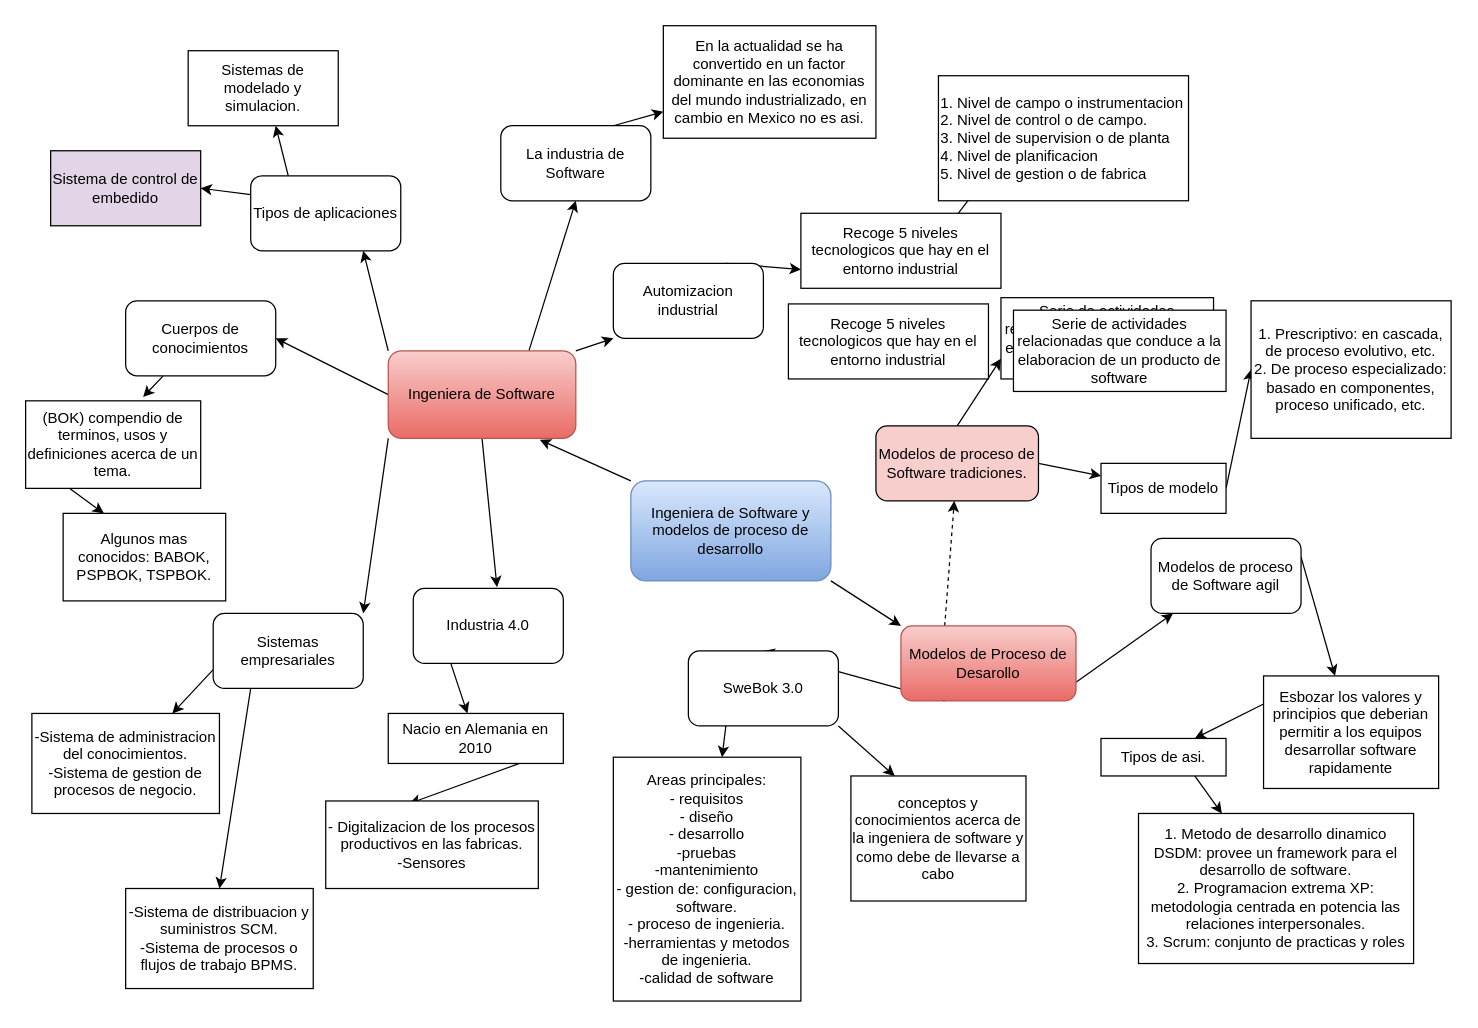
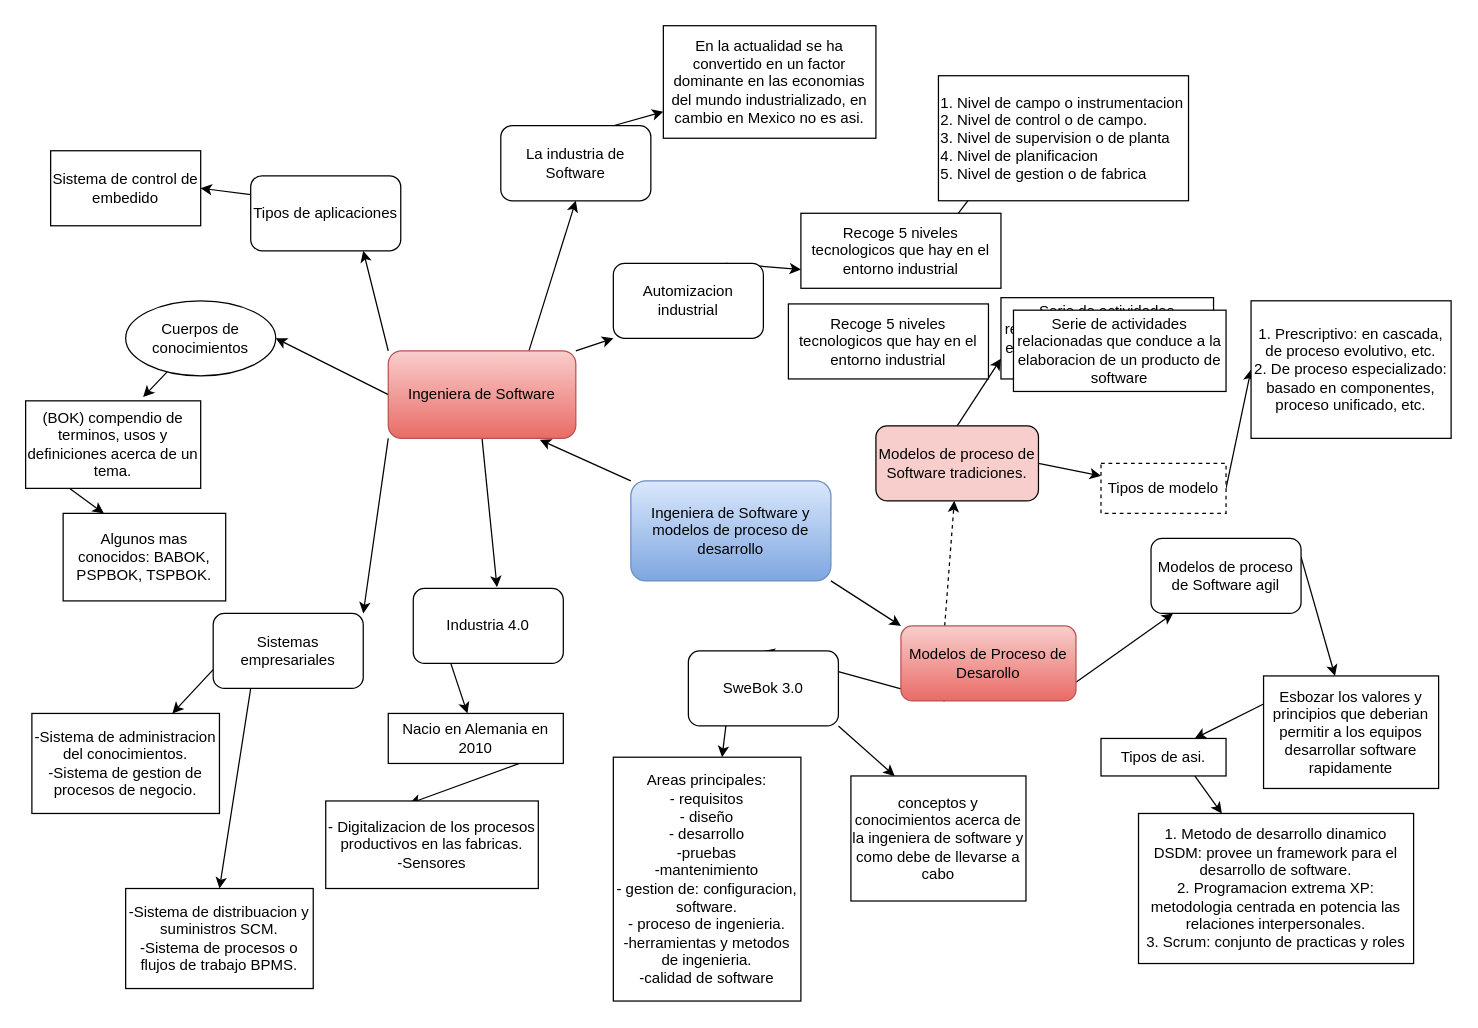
  <mxCell id="0" />
  <mxCell id="1" parent="0" />
  <mxCell id="2" style="rounded=0;orthogonalLoop=1;jettySize=auto;html=1;exitX=0;exitY=0;exitDx=0;exitDy=0;entryX=0.808;entryY=1.017;entryDx=0;entryDy=0;entryPerimeter=0;strokeColor=#000000;" parent="1" source="4" target="11" edge="1"><mxGeometry relative="1" as="geometry" /></mxCell>
  <mxCell id="3" style="edgeStyle=none;rounded=0;orthogonalLoop=1;jettySize=auto;html=1;exitX=1;exitY=1;exitDx=0;exitDy=0;entryX=0;entryY=0;entryDx=0;entryDy=0;strokeColor=#000000;" parent="1" source="4" target="15" edge="1"><mxGeometry relative="1" as="geometry" /></mxCell>
  <mxCell id="4" value="Ingeniera de Software y modelos de proceso de desarrollo" style="rounded=1;whiteSpace=wrap;html=1;gradientColor=#7ea6e0;fillColor=#dae8fc;strokeColor=#6c8ebf;" parent="1" vertex="1"><mxGeometry x="504" y="384" width="160" height="80" as="geometry" /></mxCell>
  <mxCell id="5" style="edgeStyle=none;rounded=0;orthogonalLoop=1;jettySize=auto;html=1;exitX=0;exitY=0.5;exitDx=0;exitDy=0;entryX=1;entryY=0.5;entryDx=0;entryDy=0;strokeColor=#000000;" parent="1" source="11" target="26" edge="1"><mxGeometry relative="1" as="geometry" /></mxCell>
  <mxCell id="6" style="edgeStyle=none;rounded=0;orthogonalLoop=1;jettySize=auto;html=1;exitX=0;exitY=0;exitDx=0;exitDy=0;entryX=0.75;entryY=1;entryDx=0;entryDy=0;strokeColor=#000000;" parent="1" source="11" target="24" edge="1"><mxGeometry relative="1" as="geometry" /></mxCell>
  <mxCell id="7" style="edgeStyle=none;rounded=0;orthogonalLoop=1;jettySize=auto;html=1;exitX=1;exitY=0;exitDx=0;exitDy=0;entryX=0;entryY=1;entryDx=0;entryDy=0;strokeColor=#000000;" parent="1" source="11" target="19" edge="1"><mxGeometry relative="1" as="geometry" /></mxCell>
  <mxCell id="8" style="edgeStyle=none;rounded=0;orthogonalLoop=1;jettySize=auto;html=1;exitX=0.5;exitY=1;exitDx=0;exitDy=0;entryX=0.558;entryY=-0.017;entryDx=0;entryDy=0;entryPerimeter=0;strokeColor=#000000;" parent="1" source="11" target="17" edge="1"><mxGeometry relative="1" as="geometry" /></mxCell>
  <mxCell id="9" style="edgeStyle=none;rounded=0;orthogonalLoop=1;jettySize=auto;html=1;exitX=0;exitY=1;exitDx=0;exitDy=0;entryX=1;entryY=0;entryDx=0;entryDy=0;strokeColor=#000000;" parent="1" source="11" target="29" edge="1"><mxGeometry relative="1" as="geometry" /></mxCell>
  <mxCell id="10" style="edgeStyle=none;rounded=0;orthogonalLoop=1;jettySize=auto;html=1;exitX=0.75;exitY=0;exitDx=0;exitDy=0;entryX=0.5;entryY=1;entryDx=0;entryDy=0;strokeColor=#000000;" parent="1" source="11" target="21" edge="1"><mxGeometry relative="1" as="geometry" /></mxCell>
  <mxCell id="11" value="Ingeniera de Software" style="rounded=1;whiteSpace=wrap;html=1;strokeColor=#b85450;fillColor=#f8cecc;gradientColor=#ea6b66;" parent="1" vertex="1"><mxGeometry x="310" y="280" width="150" height="70" as="geometry" /></mxCell>
  <mxCell id="12" style="edgeStyle=none;rounded=0;orthogonalLoop=1;jettySize=auto;html=1;exitX=0.25;exitY=0;exitDx=0;exitDy=0;strokeColor=#000000;dashed=1;" parent="1" source="15" target="47" edge="1"><mxGeometry relative="1" as="geometry" /></mxCell>
  <mxCell id="13" style="edgeStyle=none;rounded=0;orthogonalLoop=1;jettySize=auto;html=1;exitX=0.25;exitY=1;exitDx=0;exitDy=0;entryX=0.5;entryY=0;entryDx=0;entryDy=0;strokeColor=#000000;" parent="1" source="15" target="52" edge="1"><mxGeometry relative="1" as="geometry" /></mxCell>
  <mxCell id="14" style="edgeStyle=none;rounded=0;orthogonalLoop=1;jettySize=auto;html=1;exitX=1;exitY=0.75;exitDx=0;exitDy=0;strokeColor=#000000;" parent="1" source="15" target="49" edge="1"><mxGeometry relative="1" as="geometry" /></mxCell>
  <mxCell id="15" value="Modelos de Proceso de Desarollo" style="rounded=1;whiteSpace=wrap;html=1;strokeColor=#b85450;gradientColor=#ea6b66;fillColor=#f8cecc;" parent="1" vertex="1"><mxGeometry x="720" y="500" width="140" height="60" as="geometry" /></mxCell>
  <mxCell id="16" style="edgeStyle=none;rounded=0;orthogonalLoop=1;jettySize=auto;html=1;exitX=0.25;exitY=1;exitDx=0;exitDy=0;strokeColor=#000000;" parent="1" source="17" target="31" edge="1"><mxGeometry relative="1" as="geometry" /></mxCell>
  <mxCell id="17" value="Industria 4.0" style="rounded=1;whiteSpace=wrap;html=1;strokeColor=#000000;" parent="1" vertex="1"><mxGeometry x="330" y="470" width="120" height="60" as="geometry" /></mxCell>
  <mxCell id="18" style="edgeStyle=none;rounded=0;orthogonalLoop=1;jettySize=auto;html=1;exitX=0.75;exitY=0;exitDx=0;exitDy=0;entryX=0;entryY=0.75;entryDx=0;entryDy=0;strokeColor=#000000;" parent="1" source="19" target="34" edge="1"><mxGeometry relative="1" as="geometry" /></mxCell>
  <mxCell id="19" value="Automizacion industrial" style="rounded=1;whiteSpace=wrap;html=1;strokeColor=#000000;" parent="1" vertex="1"><mxGeometry x="490" y="210" width="120" height="60" as="geometry" /></mxCell>
  <mxCell id="20" style="edgeStyle=none;rounded=0;orthogonalLoop=1;jettySize=auto;html=1;exitX=0.75;exitY=0;exitDx=0;exitDy=0;strokeColor=#000000;" parent="1" source="21" target="36" edge="1"><mxGeometry relative="1" as="geometry" /></mxCell>
  <mxCell id="21" value="La industria de Software" style="rounded=1;whiteSpace=wrap;html=1;strokeColor=#000000;" parent="1" vertex="1"><mxGeometry x="400" y="100" width="120" height="60" as="geometry" /></mxCell>
- <mxCell id="22" style="edgeStyle=none;rounded=0;orthogonalLoop=1;jettySize=auto;html=1;exitX=0.25;exitY=0;exitDx=0;exitDy=0;entryX=0.583;entryY=1;entryDx=0;entryDy=0;entryPerimeter=0;strokeColor=#000000;" parent="1" source="24" target="37" edge="1"><mxGeometry relative="1" as="geometry" /></mxCell>
  <mxCell id="23" style="edgeStyle=none;rounded=0;orthogonalLoop=1;jettySize=auto;html=1;exitX=0;exitY=0.25;exitDx=0;exitDy=0;entryX=1;entryY=0.5;entryDx=0;entryDy=0;strokeColor=#000000;" parent="1" source="24" target="38" edge="1"><mxGeometry relative="1" as="geometry" /></mxCell>
  <mxCell id="24" value="Tipos de aplicaciones" style="rounded=1;whiteSpace=wrap;html=1;strokeColor=#000000;" parent="1" vertex="1"><mxGeometry x="200" y="140" width="120" height="60" as="geometry" /></mxCell>
  <mxCell id="25" style="edgeStyle=none;rounded=0;orthogonalLoop=1;jettySize=auto;html=1;exitX=0.25;exitY=1;exitDx=0;exitDy=0;entryX=0.671;entryY=-0.043;entryDx=0;entryDy=0;entryPerimeter=0;strokeColor=#000000;" parent="1" source="26" target="40" edge="1"><mxGeometry relative="1" as="geometry" /></mxCell>
- <mxCell id="26" value="Cuerpos de conocimientos" style="rounded=1;whiteSpace=wrap;html=1;strokeColor=#000000;" parent="1" vertex="1"><mxGeometry x="100" y="240" width="120" height="60" as="geometry" /></mxCell>
+ <mxCell id="26" value="Cuerpos de conocimientos" style="ellipse;whiteSpace=wrap;html=1;strokeColor=#000000;" parent="1" vertex="1"><mxGeometry x="100" y="240" width="120" height="60" as="geometry" /></mxCell>
  <mxCell id="27" style="edgeStyle=none;rounded=0;orthogonalLoop=1;jettySize=auto;html=1;exitX=0;exitY=0.75;exitDx=0;exitDy=0;strokeColor=#000000;" parent="1" source="29" target="41" edge="1"><mxGeometry relative="1" as="geometry" /></mxCell>
  <mxCell id="28" style="edgeStyle=none;rounded=0;orthogonalLoop=1;jettySize=auto;html=1;exitX=0.25;exitY=1;exitDx=0;exitDy=0;entryX=0.5;entryY=0;entryDx=0;entryDy=0;strokeColor=#000000;" parent="1" source="29" target="43" edge="1"><mxGeometry relative="1" as="geometry" /></mxCell>
  <mxCell id="29" value="Sistemas empresariales" style="rounded=1;whiteSpace=wrap;html=1;strokeColor=#000000;" parent="1" vertex="1"><mxGeometry x="170" y="490" width="120" height="60" as="geometry" /></mxCell>
  <mxCell id="30" style="edgeStyle=none;rounded=0;orthogonalLoop=1;jettySize=auto;html=1;exitX=0.75;exitY=1;exitDx=0;exitDy=0;entryX=0.394;entryY=0.029;entryDx=0;entryDy=0;entryPerimeter=0;strokeColor=#000000;" parent="1" source="31" target="32" edge="1"><mxGeometry relative="1" as="geometry" /></mxCell>
  <mxCell id="31" value="Nacio en Alemania en 2010" style="rounded=0;whiteSpace=wrap;html=1;strokeColor=#000000;" parent="1" vertex="1"><mxGeometry x="310" y="570" width="140" height="40" as="geometry" /></mxCell>
  <mxCell id="32" value="- Digitalizacion de los procesos productivos en las fabricas.&lt;br&gt;-Sensores" style="rounded=0;whiteSpace=wrap;html=1;strokeColor=#000000;" parent="1" vertex="1"><mxGeometry x="260" y="640" width="170" height="70" as="geometry" /></mxCell>
  <mxCell id="33" style="edgeStyle=none;rounded=0;orthogonalLoop=1;jettySize=auto;html=1;exitX=0.5;exitY=1;exitDx=0;exitDy=0;entryX=0.5;entryY=0;entryDx=0;entryDy=0;strokeColor=#000000;" parent="1" source="34" target="35" edge="1"><mxGeometry relative="1" as="geometry" /></mxCell>
  <mxCell id="34" value="Recoge 5 niveles tecnologicos que hay en el entorno industrial" style="rounded=0;whiteSpace=wrap;html=1;strokeColor=#000000;" parent="1" vertex="1"><mxGeometry x="640" y="170" width="160" height="60" as="geometry" /></mxCell>
  <mxCell id="35" value="1. Nivel de campo o instrumentacion&lt;br&gt;2. Nivel de control o de campo.&lt;br&gt;&lt;div&gt;&lt;span&gt;3. Nivel de supervision o de planta&lt;/span&gt;&lt;/div&gt;&lt;div&gt;&lt;span&gt;4. Nivel de planificacion&lt;/span&gt;&lt;/div&gt;&lt;div&gt;5. Nivel de gestion o de fabrica&lt;/div&gt;" style="rounded=0;whiteSpace=wrap;html=1;strokeColor=#000000;align=left;" parent="1" vertex="1"><mxGeometry x="750" y="60" width="200" height="100" as="geometry" /></mxCell>
  <mxCell id="36" value="En la actualidad se ha convertido en un factor dominante en las economias del mundo industrializado, en cambio en Mexico no es asi." style="rounded=0;whiteSpace=wrap;html=1;strokeColor=#000000;" parent="1" vertex="1"><mxGeometry x="530" y="20" width="170" height="90" as="geometry" /></mxCell>
- <mxCell id="37" value="Sistemas de modelado y simulacion." style="rounded=0;whiteSpace=wrap;html=1;strokeColor=#000000;" parent="1" vertex="1"><mxGeometry x="150" y="40" width="120" height="60" as="geometry" /></mxCell>
- <mxCell id="38" value="Sistema de control de embedido" style="rounded=0;whiteSpace=wrap;html=1;strokeColor=#000000;fillColor=#e1d5e7;" parent="1" vertex="1"><mxGeometry x="40" y="120" width="120" height="60" as="geometry" /></mxCell>
+ <mxCell id="38" value="Sistema de control de embedido" style="rounded=0;whiteSpace=wrap;html=1;strokeColor=#000000;" parent="1" vertex="1"><mxGeometry x="40" y="120" width="120" height="60" as="geometry" /></mxCell>
  <mxCell id="39" style="edgeStyle=none;rounded=0;orthogonalLoop=1;jettySize=auto;html=1;exitX=0.25;exitY=1;exitDx=0;exitDy=0;entryX=0.25;entryY=0;entryDx=0;entryDy=0;strokeColor=#000000;" parent="1" source="40" target="42" edge="1"><mxGeometry relative="1" as="geometry" /></mxCell>
  <mxCell id="40" value="(BOK) compendio de terminos, usos y definiciones acerca de un tema." style="rounded=0;whiteSpace=wrap;html=1;strokeColor=#000000;" parent="1" vertex="1"><mxGeometry x="20" y="320" width="140" height="70" as="geometry" /></mxCell>
  <mxCell id="41" value="-Sistema de administracion del conocimientos.&lt;br&gt;-Sistema de gestion de procesos de negocio." style="rounded=0;whiteSpace=wrap;html=1;strokeColor=#000000;" parent="1" vertex="1"><mxGeometry x="25" y="570" width="150" height="80" as="geometry" /></mxCell>
  <mxCell id="42" value="Algunos mas conocidos: BABOK, PSPBOK, TSPBOK." style="rounded=0;whiteSpace=wrap;html=1;strokeColor=#000000;" parent="1" vertex="1"><mxGeometry x="50" y="410" width="130" height="70" as="geometry" /></mxCell>
  <mxCell id="43" value="-Sistema de distribuacion y suministros SCM.&lt;br&gt;-Sistema de procesos o flujos de trabajo BPMS." style="rounded=0;whiteSpace=wrap;html=1;strokeColor=#000000;" parent="1" vertex="1"><mxGeometry x="100" y="710" width="150" height="80" as="geometry" /></mxCell>
  <mxCell id="44" style="edgeStyle=none;rounded=0;orthogonalLoop=1;jettySize=auto;html=1;exitX=0.5;exitY=0;exitDx=0;exitDy=0;strokeColor=#000000;" parent="1" source="31" target="31" edge="1"><mxGeometry relative="1" as="geometry" /></mxCell>
  <mxCell id="45" style="edgeStyle=none;rounded=0;orthogonalLoop=1;jettySize=auto;html=1;exitX=0.5;exitY=0;exitDx=0;exitDy=0;entryX=0;entryY=0.75;entryDx=0;entryDy=0;strokeColor=#000000;" parent="1" source="47" target="53" edge="1"><mxGeometry relative="1" as="geometry" /></mxCell>
  <mxCell id="46" style="edgeStyle=none;rounded=0;orthogonalLoop=1;jettySize=auto;html=1;exitX=1;exitY=0.5;exitDx=0;exitDy=0;strokeColor=#000000;" parent="1" source="47" target="55" edge="1"><mxGeometry relative="1" as="geometry" /></mxCell>
  <mxCell id="47" value="Modelos de proceso de Software tradiciones." style="rounded=1;whiteSpace=wrap;html=1;strokeColor=#000000;fillColor=#f8cecc;" parent="1" vertex="1"><mxGeometry x="700" y="340" width="130" height="60" as="geometry" /></mxCell>
  <mxCell id="48" style="edgeStyle=none;rounded=0;orthogonalLoop=1;jettySize=auto;html=1;exitX=1;exitY=0.25;exitDx=0;exitDy=0;strokeColor=#000000;" parent="1" source="49" target="58" edge="1"><mxGeometry relative="1" as="geometry" /></mxCell>
  <mxCell id="49" value="Modelos de proceso de Software agil" style="rounded=1;whiteSpace=wrap;html=1;strokeColor=#000000;" parent="1" vertex="1"><mxGeometry x="920" y="430" width="120" height="60" as="geometry" /></mxCell>
  <mxCell id="50" style="edgeStyle=none;rounded=0;orthogonalLoop=1;jettySize=auto;html=1;exitX=0.25;exitY=1;exitDx=0;exitDy=0;strokeColor=#000000;" parent="1" source="52" target="62" edge="1"><mxGeometry relative="1" as="geometry" /></mxCell>
  <mxCell id="51" style="edgeStyle=none;rounded=0;orthogonalLoop=1;jettySize=auto;html=1;exitX=1;exitY=1;exitDx=0;exitDy=0;entryX=0.25;entryY=0;entryDx=0;entryDy=0;strokeColor=#000000;" parent="1" source="52" target="63" edge="1"><mxGeometry relative="1" as="geometry" /></mxCell>
  <mxCell id="52" value="SweBok 3.0" style="rounded=1;whiteSpace=wrap;html=1;strokeColor=#000000;" parent="1" vertex="1"><mxGeometry x="550" y="520" width="120" height="60" as="geometry" /></mxCell>
  <mxCell id="53" value="Serie de actividades relacionadas que conduce a la elaboracion de un producto de software" style="rounded=0;whiteSpace=wrap;html=1;strokeColor=#000000;" parent="1" vertex="1"><mxGeometry x="800" y="237.5" width="170" height="65" as="geometry" /></mxCell>
  <mxCell id="54" style="edgeStyle=none;rounded=0;orthogonalLoop=1;jettySize=auto;html=1;exitX=1;exitY=0.5;exitDx=0;exitDy=0;entryX=0;entryY=0.5;entryDx=0;entryDy=0;strokeColor=#000000;" parent="1" source="55" target="56" edge="1"><mxGeometry relative="1" as="geometry" /></mxCell>
- <mxCell id="55" value="Tipos de modelo" style="rounded=0;whiteSpace=wrap;html=1;strokeColor=#000000;" parent="1" vertex="1"><mxGeometry x="880" y="370" width="100" height="40" as="geometry" /></mxCell>
+ <mxCell id="55" value="Tipos de modelo" style="rounded=0;whiteSpace=wrap;html=1;strokeColor=#000000;dashed=1;" parent="1" vertex="1"><mxGeometry x="880" y="370" width="100" height="40" as="geometry" /></mxCell>
  <mxCell id="56" value="1. Prescriptivo: en cascada, de proceso evolutivo, etc.&lt;br&gt;2. De proceso especializado: basado en componentes, proceso unificado, etc." style="rounded=0;whiteSpace=wrap;html=1;strokeColor=#000000;" parent="1" vertex="1"><mxGeometry x="1000" y="240" width="160" height="110" as="geometry" /></mxCell>
  <mxCell id="57" style="edgeStyle=none;rounded=0;orthogonalLoop=1;jettySize=auto;html=1;exitX=0;exitY=0.25;exitDx=0;exitDy=0;entryX=0.75;entryY=0;entryDx=0;entryDy=0;strokeColor=#000000;" parent="1" source="58" target="60" edge="1"><mxGeometry relative="1" as="geometry" /></mxCell>
  <mxCell id="58" value="Esbozar los valores y principios que deberian permitir a los equipos desarrollar software rapidamente" style="rounded=0;whiteSpace=wrap;html=1;strokeColor=#000000;" parent="1" vertex="1"><mxGeometry x="1010" y="540" width="140" height="90" as="geometry" /></mxCell>
  <mxCell id="59" style="edgeStyle=none;rounded=0;orthogonalLoop=1;jettySize=auto;html=1;exitX=0.75;exitY=1;exitDx=0;exitDy=0;strokeColor=#000000;" parent="1" source="60" target="61" edge="1"><mxGeometry relative="1" as="geometry" /></mxCell>
  <mxCell id="60" value="Tipos de asi." style="rounded=0;whiteSpace=wrap;html=1;strokeColor=#000000;" parent="1" vertex="1"><mxGeometry x="880" y="590" width="100" height="30" as="geometry" /></mxCell>
  <mxCell id="61" value="1. Metodo de desarrollo dinamico DSDM: provee un framework para el desarrollo de software.&lt;br&gt;2. Programacion extrema XP: metodologia centrada en potencia las relaciones interpersonales.&lt;br&gt;3. Scrum: conjunto de practicas y roles" style="rounded=0;whiteSpace=wrap;html=1;strokeColor=#000000;" parent="1" vertex="1"><mxGeometry x="910" y="650" width="220" height="120" as="geometry" /></mxCell>
  <mxCell id="62" value="Areas principales:&lt;br&gt;- requisitos&lt;br&gt;- diseño&lt;br&gt;- desarrollo&lt;br&gt;-pruebas&lt;br&gt;-mantenimiento&lt;br&gt;- gestion de: configuracion, software.&lt;br&gt;- proceso de ingenieria.&lt;br&gt;-herramientas y metodos de ingenieria.&lt;br&gt;-calidad de software" style="rounded=0;whiteSpace=wrap;html=1;strokeColor=#000000;" parent="1" vertex="1"><mxGeometry x="490" y="605" width="150" height="195" as="geometry" /></mxCell>
  <mxCell id="63" value="conceptos y conocimientos acerca de la ingeniera de software y como debe de llevarse a cabo" style="rounded=0;whiteSpace=wrap;html=1;strokeColor=#000000;" parent="1" vertex="1"><mxGeometry x="680" y="620" width="140" height="100" as="geometry" /></mxCell>
  <mxCell id="64" value="Recoge 5 niveles tecnologicos que hay en el entorno industrial" style="rounded=0;whiteSpace=wrap;html=1;strokeColor=#000000;" vertex="1" parent="1"><mxGeometry x="630" y="242.5" width="160" height="60" as="geometry" /></mxCell>
  <mxCell id="65" value="Serie de actividades relacionadas que conduce a la elaboracion de un producto de software" style="rounded=0;whiteSpace=wrap;html=1;strokeColor=#000000;" vertex="1" parent="1"><mxGeometry x="810" y="247.5" width="170" height="65" as="geometry" /></mxCell>
